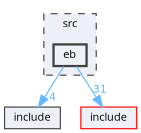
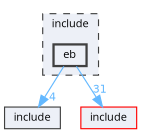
  digraph {
    compound=true
    fontname="Open Sans"
    node [color=grey25 fillcolor="#edf0f7" fontname="Open Sans" fontsize=10 shape=box style=filled]
    edge [color=steelblue1 fontcolor=steelblue1 fontname="Open Sans" fontsize=10 labeldistance=1.5 labelfontname=Helvetica labelfontsize=10]
    n1 [height=0.2 label=eb style="filled,bold" width=0.4]
    n2 [height=0.2 label=include width=0.4]
    n3 [color=red height=0.2 label=include width=0.4]
    subgraph cluster_1 {
      bgcolor="#edf0f7"
      fontsize=10
-     label=src
+     label=include
      pencolor=grey25
      style="filled,dashed"
      n1
    }
    n1 -> n2 [headlabel=4]
    n1 -> n3 [headlabel=31]
  }
